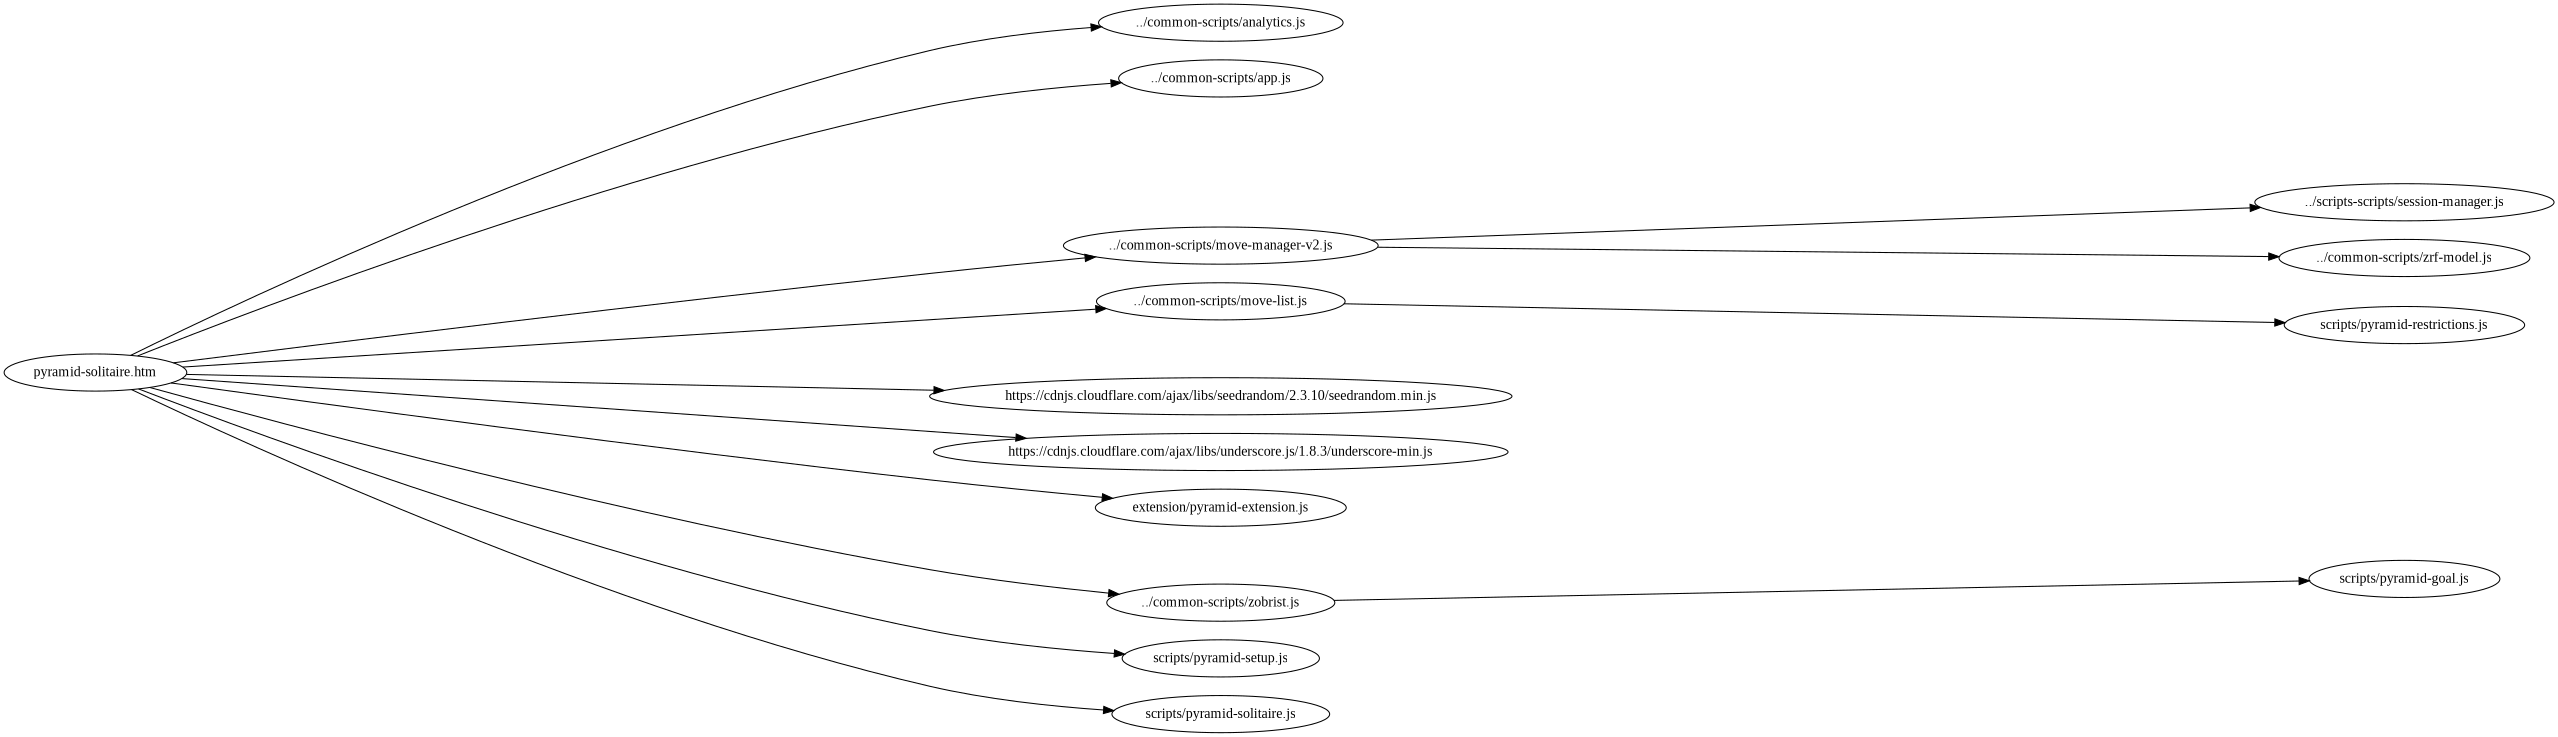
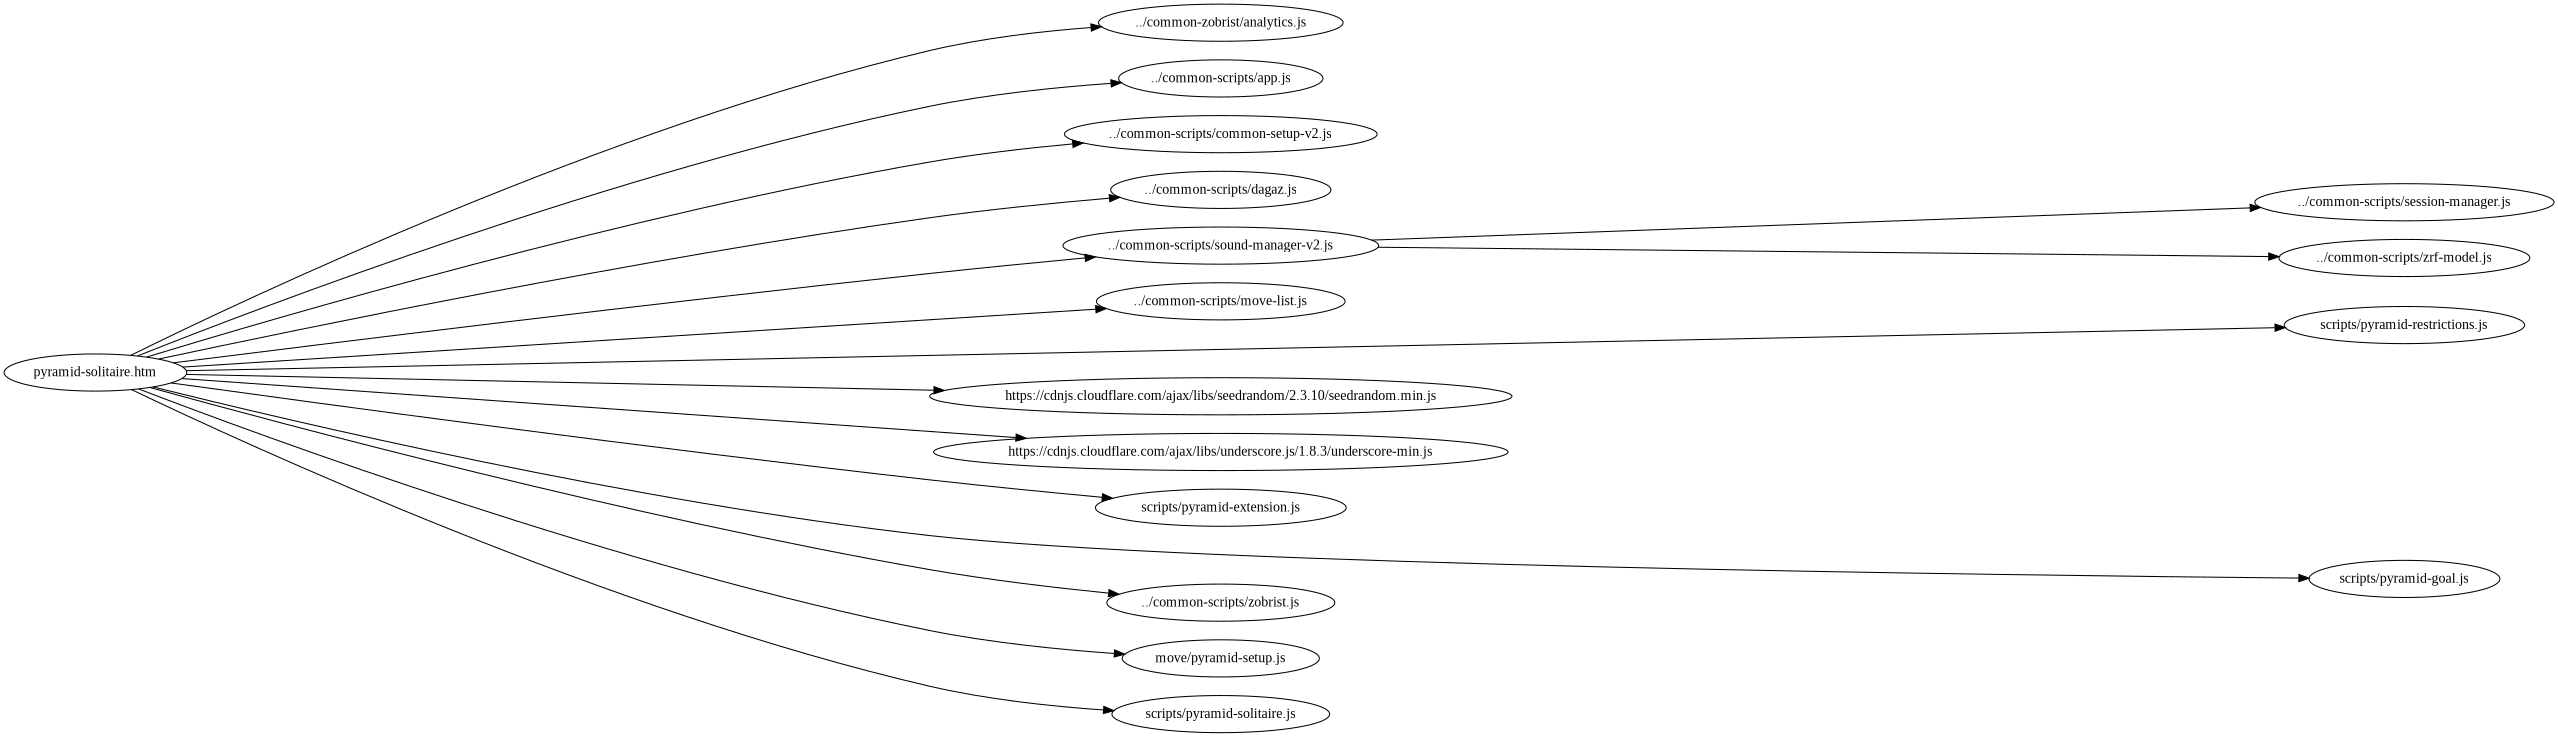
  digraph {
    fontname="Liberation Serif"
    rankdir=LR
    ranksep=10
    node [fontname="Liberation Serif"]
    edge [fontname="Liberation Serif"]
    "pyramid-solitaire.htm"
-   "../common-scripts/analytics.js"
+   "../common-scripts/analytics.js" [label="../common-zobrist/analytics.js"]
    "../common-scripts/app.js"
+   "../common-scripts/common-setup-v2.js"
+   "../common-scripts/dagaz.js"
    "../common-scripts/move-list.js"
-   "../common-scripts/sound-manager-v2.js" [label="../common-scripts/move-manager-v2.js"]
+   "../common-scripts/sound-manager-v2.js"
    "../common-scripts/zobrist.js"
    "https://cdnjs.cloudflare.com/ajax/libs/seedrandom/2.3.10/seedrandom.min.js"
    "https://cdnjs.cloudflare.com/ajax/libs/underscore.js/1.8.3/underscore-min.js"
-   "scripts/pyramid-extension.js" [label="extension/pyramid-extension.js"]
+   "scripts/pyramid-extension.js"
    "scripts/pyramid-goal.js"
    "scripts/pyramid-restrictions.js"
-   "scripts/pyramid-setup.js"
+   "scripts/pyramid-setup.js" [label="move/pyramid-setup.js"]
    "scripts/pyramid-solitaire.js"
-   "../common-scripts/session-manager.js" [label="../scripts-scripts/session-manager.js"]
+   "../common-scripts/session-manager.js"
    "../common-scripts/zrf-model.js"
    "pyramid-solitaire.htm" -> "../common-scripts/analytics.js"
    "pyramid-solitaire.htm" -> "../common-scripts/app.js"
+   "pyramid-solitaire.htm" -> "../common-scripts/common-setup-v2.js"
+   "pyramid-solitaire.htm" -> "../common-scripts/dagaz.js"
    "pyramid-solitaire.htm" -> "../common-scripts/move-list.js"
    "pyramid-solitaire.htm" -> "../common-scripts/sound-manager-v2.js"
    "pyramid-solitaire.htm" -> "../common-scripts/zobrist.js"
    "pyramid-solitaire.htm" -> "https://cdnjs.cloudflare.com/ajax/libs/seedrandom/2.3.10/seedrandom.min.js"
    "pyramid-solitaire.htm" -> "https://cdnjs.cloudflare.com/ajax/libs/underscore.js/1.8.3/underscore-min.js"
    "pyramid-solitaire.htm" -> "scripts/pyramid-extension.js"
-   "../common-scripts/zobrist.js" -> "scripts/pyramid-goal.js"
-   "../common-scripts/move-list.js" -> "scripts/pyramid-restrictions.js"
+   "pyramid-solitaire.htm" -> "scripts/pyramid-goal.js"
+   "pyramid-solitaire.htm" -> "scripts/pyramid-restrictions.js"
    "pyramid-solitaire.htm" -> "scripts/pyramid-setup.js"
    "pyramid-solitaire.htm" -> "scripts/pyramid-solitaire.js"
    "../common-scripts/sound-manager-v2.js" -> "../common-scripts/session-manager.js"
    "../common-scripts/sound-manager-v2.js" -> "../common-scripts/zrf-model.js"
  }
